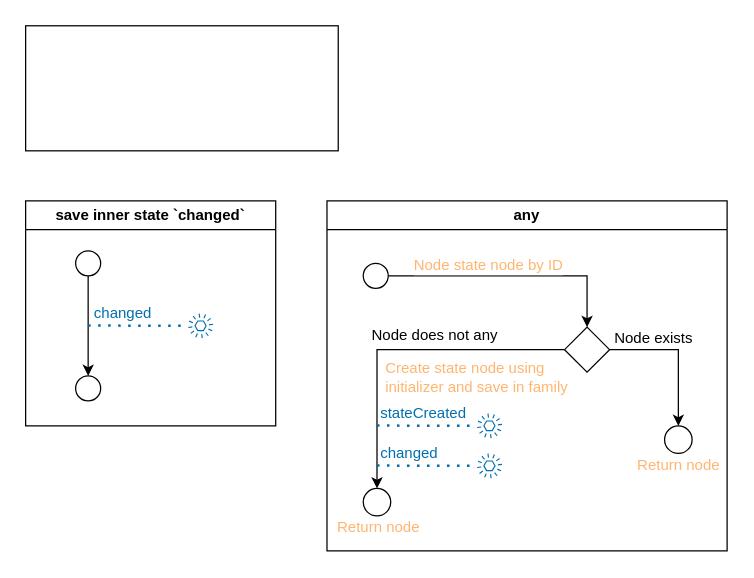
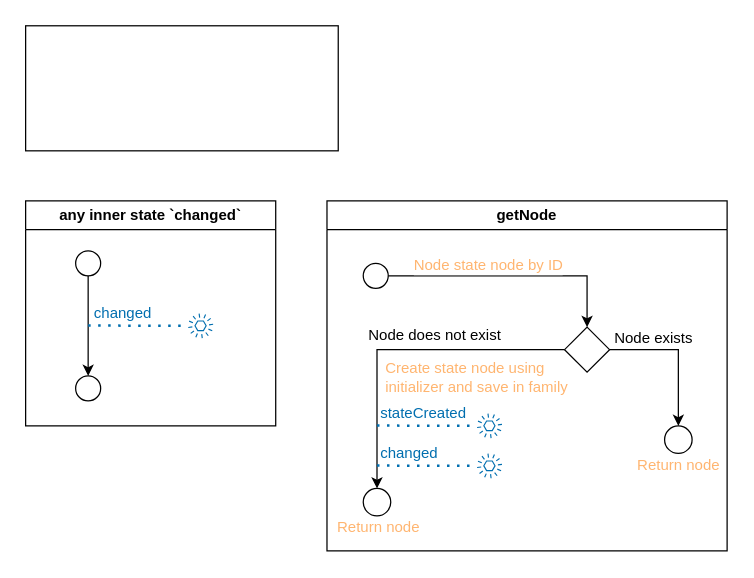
  <mxCell id="0" />
  <mxCell id="1" parent="0" />
- <mxCell id="2" value="any" style="swimlane;whiteSpace=wrap;html=1;rounded=0;" vertex="1" parent="1"><mxGeometry x="261" y="160" width="320" height="280" as="geometry" /></mxCell>
+ <mxCell id="2" value="getNode" style="swimlane;whiteSpace=wrap;html=1;rounded=0;" vertex="1" parent="1"><mxGeometry x="261" y="160" width="320" height="280" as="geometry" /></mxCell>
  <mxCell id="3" value="" style="edgeStyle=orthogonalEdgeStyle;rounded=0;orthogonalLoop=1;jettySize=auto;html=1;" edge="1" parent="2" source="5" target="9"><mxGeometry relative="1" as="geometry" /></mxCell>
  <mxCell id="4" value="Return node" style="edgeLabel;html=1;align=center;verticalAlign=middle;resizable=0;points=[];fontColor=#FFB570;rounded=0;fontSize=12;" vertex="1" connectable="0" parent="3"><mxGeometry x="-0.5" y="2" relative="1" as="geometry"><mxPoint x="181" y="153" as="offset" /></mxGeometry></mxCell>
  <mxCell id="5" value="" style="ellipse;whiteSpace=wrap;html=1;aspect=fixed;rounded=0;" vertex="1" parent="2"><mxGeometry x="29" y="50" width="20" height="20" as="geometry" /></mxCell>
  <mxCell id="6" style="edgeStyle=orthogonalEdgeStyle;rounded=0;orthogonalLoop=1;jettySize=auto;html=1;" edge="1" parent="2" source="9" target="13"><mxGeometry relative="1" as="geometry"><mxPoint x="40" y="200" as="targetPoint" /></mxGeometry></mxCell>
  <mxCell id="7" value="" style="edgeStyle=orthogonalEdgeStyle;rounded=0;orthogonalLoop=1;jettySize=auto;html=1;" edge="1" parent="2" source="9" target="10"><mxGeometry relative="1" as="geometry" /></mxCell>
  <mxCell id="8" value="Node exists" style="edgeLabel;html=1;align=center;verticalAlign=middle;resizable=0;points=[];fontSize=12;rounded=0;" vertex="1" connectable="0" parent="7"><mxGeometry x="-0.749" y="2" relative="1" as="geometry"><mxPoint x="19" y="-8" as="offset" /></mxGeometry></mxCell>
  <mxCell id="9" value="" style="rhombus;whiteSpace=wrap;html=1;rounded=0;" vertex="1" parent="2"><mxGeometry x="190" y="101" width="36" height="36" as="geometry" /></mxCell>
  <mxCell id="10" value="" style="ellipse;whiteSpace=wrap;html=1;rounded=0;" vertex="1" parent="2"><mxGeometry x="270" y="180" width="22" height="22" as="geometry" /></mxCell>
- <mxCell id="11" value="Node does not any" style="edgeLabel;html=1;align=center;verticalAlign=middle;resizable=0;points=[];fontSize=12;rounded=0;" vertex="1" connectable="0" parent="2"><mxGeometry x="90.005" y="107" as="geometry"><mxPoint x="-5" as="offset" /></mxGeometry></mxCell>
+ <mxCell id="11" value="Node does not exist" style="edgeLabel;html=1;align=center;verticalAlign=middle;resizable=0;points=[];fontSize=12;rounded=0;" vertex="1" connectable="0" parent="2"><mxGeometry x="90.005" y="107" as="geometry"><mxPoint x="-5" as="offset" /></mxGeometry></mxCell>
  <mxCell id="12" value="Create state node using&lt;br style=&quot;font-size: 12px;&quot;&gt;&lt;div style=&quot;font-size: 12px;&quot;&gt;initializer and save in family&lt;/div&gt;" style="edgeLabel;html=1;align=left;verticalAlign=middle;resizable=0;points=[];fontColor=#FFB570;rounded=0;fontSize=12;" vertex="1" connectable="0" parent="2"><mxGeometry x="45" y="140" as="geometry" /></mxCell>
  <mxCell id="13" value="" style="ellipse;whiteSpace=wrap;html=1;rounded=0;" vertex="1" parent="2"><mxGeometry x="29" y="230" width="22" height="22" as="geometry" /></mxCell>
  <mxCell id="14" value="Return node" style="edgeLabel;html=1;align=center;verticalAlign=middle;resizable=0;points=[];fontColor=#FFB570;rounded=0;fontSize=12;" vertex="1" connectable="0" parent="2"><mxGeometry x="40.0" y="260.0" as="geometry" /></mxCell>
  <mxCell id="15" value="" style="outlineConnect=0;fontColor=#ffffff;fillColor=#006EAF;strokeColor=#006EAF;dashed=0;verticalLabelPosition=bottom;verticalAlign=top;align=center;html=1;fontSize=12;fontStyle=0;aspect=fixed;pointerEvents=1;shape=mxgraph.aws4.event;" vertex="1" parent="2"><mxGeometry x="120" y="170" width="20" height="20" as="geometry" /></mxCell>
  <mxCell id="16" value="" style="outlineConnect=0;fontColor=#ffffff;fillColor=#006EAF;strokeColor=#006EAF;dashed=0;verticalLabelPosition=bottom;verticalAlign=top;align=center;html=1;fontSize=12;fontStyle=0;aspect=fixed;pointerEvents=1;shape=mxgraph.aws4.event;" vertex="1" parent="2"><mxGeometry x="120" y="202" width="20" height="20" as="geometry" /></mxCell>
  <mxCell id="17" value="" style="endArrow=none;dashed=1;html=1;dashPattern=1 3;strokeWidth=2;rounded=0;fillColor=#1ba1e2;strokeColor=#006EAF;" edge="1" parent="2" target="16"><mxGeometry width="50" height="50" relative="1" as="geometry"><mxPoint x="40" y="211.71" as="sourcePoint" /><mxPoint x="169" y="211.71" as="targetPoint" /></mxGeometry></mxCell>
  <mxCell id="18" value="changed" style="edgeLabel;html=1;align=left;verticalAlign=middle;resizable=0;points=[];fontSize=12;fontColor=#006EAF;rotation=0;" vertex="1" connectable="0" parent="17"><mxGeometry x="0.211" relative="1" as="geometry"><mxPoint x="-47" y="-10" as="offset" /></mxGeometry></mxCell>
  <mxCell id="19" value="" style="group;" vertex="1" connectable="0" parent="1"><mxGeometry x="20" y="20" width="250" height="100" as="geometry" /></mxCell>
  <mxCell id="20" value="" style="rounded=0;whiteSpace=wrap;html=1;" vertex="1" parent="19"><mxGeometry width="250" height="100" as="geometry" /></mxCell>
  <mxCell id="21" value="Node state node by ID" style="edgeLabel;html=1;align=center;verticalAlign=middle;resizable=0;points=[];fontColor=#FFB570;rounded=0;fontSize=12;" vertex="1" connectable="0" parent="1"><mxGeometry x="389" y="211" as="geometry" /></mxCell>
  <mxCell id="22" value="" style="endArrow=none;dashed=1;html=1;dashPattern=1 3;strokeWidth=2;rounded=0;fillColor=#1ba1e2;strokeColor=#006EAF;" edge="1" parent="1" target="15"><mxGeometry width="50" height="50" relative="1" as="geometry"><mxPoint x="301" y="339.71" as="sourcePoint" /><mxPoint x="430" y="339.71" as="targetPoint" /></mxGeometry></mxCell>
  <mxCell id="23" value="stateCreated" style="edgeLabel;html=1;align=left;verticalAlign=middle;resizable=0;points=[];fontSize=12;fontColor=#006EAF;rotation=0;" vertex="1" connectable="0" parent="22"><mxGeometry x="0.211" relative="1" as="geometry"><mxPoint x="-47" y="-10" as="offset" /></mxGeometry></mxCell>
- <mxCell id="24" value="save inner state `changed`" style="swimlane;whiteSpace=wrap;html=1;startSize=23;" vertex="1" parent="1"><mxGeometry x="20" y="160" width="200" height="180" as="geometry" /></mxCell>
+ <mxCell id="24" value="any inner state `changed`" style="swimlane;whiteSpace=wrap;html=1;startSize=23;" vertex="1" parent="1"><mxGeometry x="20" y="160" width="200" height="180" as="geometry" /></mxCell>
  <mxCell id="25" value="" style="edgeStyle=orthogonalEdgeStyle;rounded=0;orthogonalLoop=1;jettySize=auto;html=1;" edge="1" parent="24" source="26" target="27"><mxGeometry relative="1" as="geometry" /></mxCell>
  <mxCell id="26" value="" style="ellipse;whiteSpace=wrap;html=1;aspect=fixed;" vertex="1" parent="24"><mxGeometry x="40" y="40" width="20" height="20" as="geometry" /></mxCell>
  <mxCell id="27" value="" style="ellipse;whiteSpace=wrap;html=1;aspect=fixed;" vertex="1" parent="24"><mxGeometry x="40" y="140" width="20" height="20" as="geometry" /></mxCell>
  <mxCell id="28" value="" style="outlineConnect=0;fontColor=#ffffff;fillColor=#006EAF;strokeColor=#006EAF;dashed=0;verticalLabelPosition=bottom;verticalAlign=top;align=center;html=1;fontSize=12;fontStyle=0;aspect=fixed;pointerEvents=1;shape=mxgraph.aws4.event;" vertex="1" parent="24"><mxGeometry x="130" y="90" width="20" height="20" as="geometry" /></mxCell>
  <mxCell id="29" value="" style="endArrow=none;dashed=1;html=1;dashPattern=1 3;strokeWidth=2;rounded=0;fillColor=#1ba1e2;strokeColor=#006EAF;" edge="1" parent="24" target="28"><mxGeometry width="50" height="50" relative="1" as="geometry"><mxPoint x="50" y="99.71" as="sourcePoint" /><mxPoint x="179" y="99.71" as="targetPoint" /></mxGeometry></mxCell>
  <mxCell id="30" value="changed" style="edgeLabel;html=1;align=left;verticalAlign=middle;resizable=0;points=[];fontSize=12;fontColor=#006EAF;rotation=0;" vertex="1" connectable="0" parent="29"><mxGeometry x="0.211" relative="1" as="geometry"><mxPoint x="-45" y="-10" as="offset" /></mxGeometry></mxCell>
